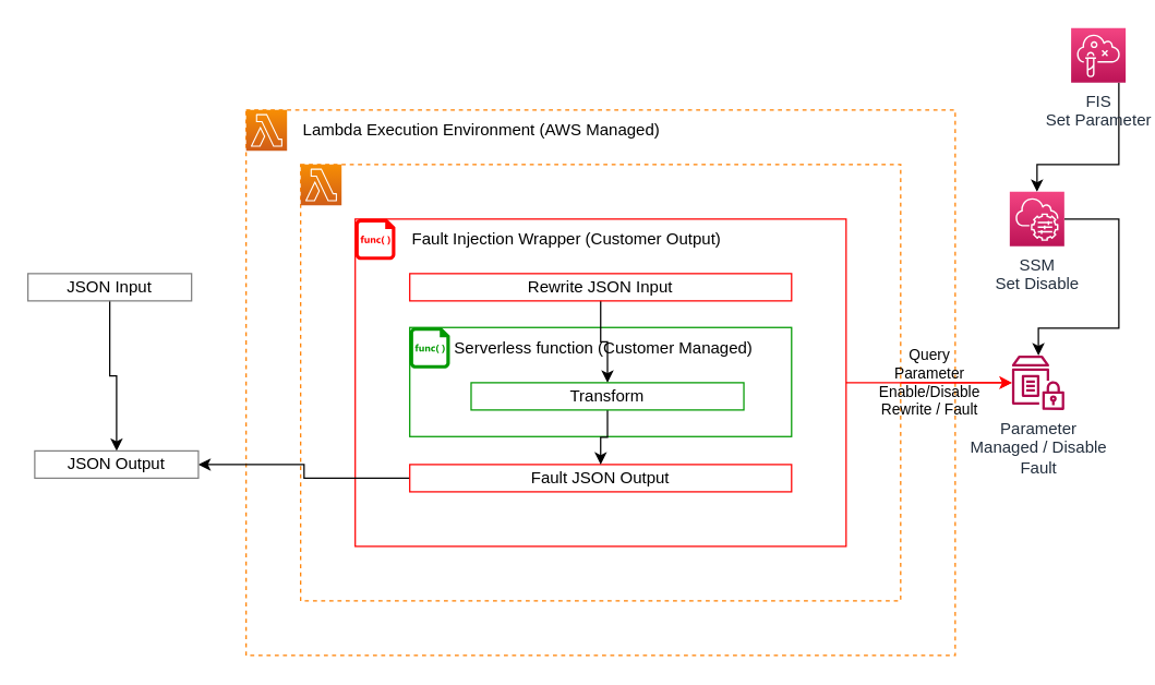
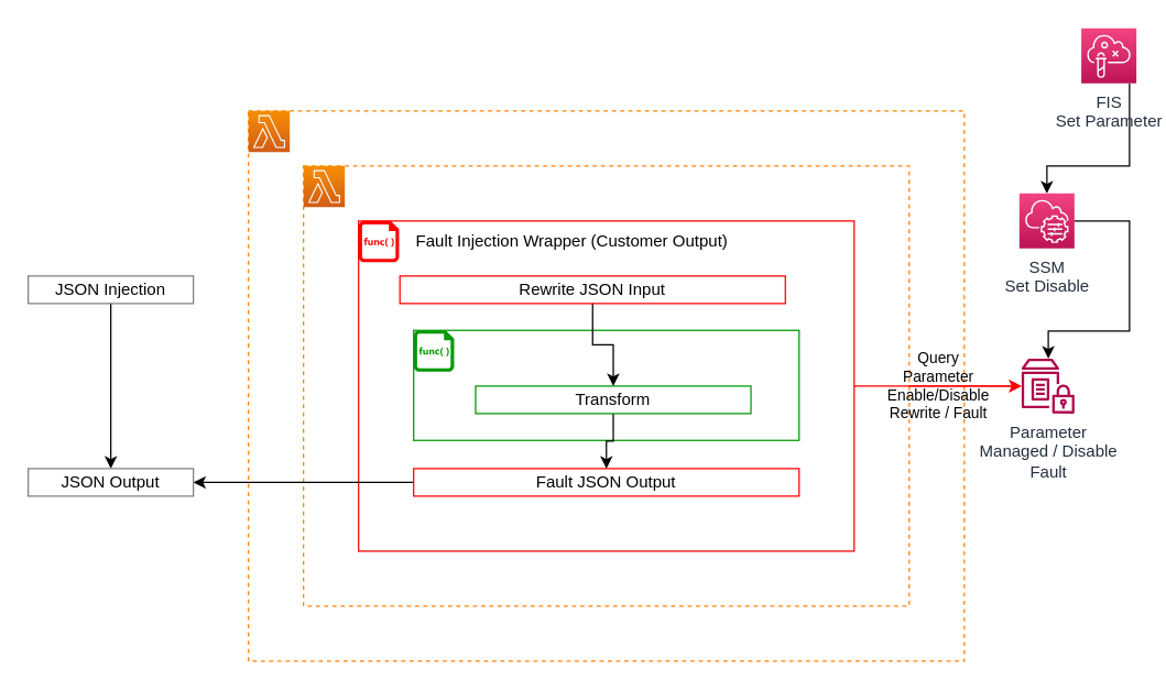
  <mxCell id="0" />
  <mxCell id="1" parent="0" />
  <mxCell id="2" value="" style="whiteSpace=wrap;html=1;fillColor=none;strokeColor=#FF8000;dashed=1;" vertex="1" parent="1"><mxGeometry x="180" y="80" width="520" height="400" as="geometry" /></mxCell>
  <mxCell id="3" value="" style="group" vertex="1" connectable="0" parent="1"><mxGeometry x="180" y="80" width="520" height="30" as="geometry" /></mxCell>
  <mxCell id="4" value="" style="sketch=0;points=[[0,0,0],[0.25,0,0],[0.5,0,0],[0.75,0,0],[1,0,0],[0,1,0],[0.25,1,0],[0.5,1,0],[0.75,1,0],[1,1,0],[0,0.25,0],[0,0.5,0],[0,0.75,0],[1,0.25,0],[1,0.5,0],[1,0.75,0]];outlineConnect=0;fontColor=#232F3E;gradientColor=#F78E04;gradientDirection=north;fillColor=#D05C17;strokeColor=#ffffff;dashed=0;verticalLabelPosition=bottom;verticalAlign=top;align=center;html=1;fontSize=12;fontStyle=0;aspect=fixed;shape=mxgraph.aws4.resourceIcon;resIcon=mxgraph.aws4.lambda;" vertex="1" parent="3"><mxGeometry width="30" height="30" as="geometry" /></mxCell>
- <mxCell id="5" value="Lambda Execution Environment (AWS Managed)" style="text;html=1;strokeColor=none;fillColor=none;align=left;verticalAlign=middle;whiteSpace=wrap;rounded=0;" vertex="1" parent="3"><mxGeometry x="40" width="480" height="30" as="geometry" /></mxCell>
  <mxCell id="6" value="" style="edgeStyle=orthogonalEdgeStyle;rounded=0;orthogonalLoop=1;jettySize=auto;html=1;labelBackgroundColor=none;fontColor=#FF0000;strokeColor=#FF0000;" edge="1" parent="1" source="7" target="28"><mxGeometry relative="1" as="geometry" /></mxCell>
  <mxCell id="7" value="" style="whiteSpace=wrap;html=1;fillColor=none;strokeColor=#FF8000;dashed=1;" vertex="1" parent="1"><mxGeometry x="220" y="120" width="440" height="320" as="geometry" /></mxCell>
  <mxCell id="8" value="" style="group" vertex="1" connectable="0" parent="1"><mxGeometry x="220" y="120" width="440" height="30" as="geometry" /></mxCell>
  <mxCell id="9" value="" style="sketch=0;points=[[0,0,0],[0.25,0,0],[0.5,0,0],[0.75,0,0],[1,0,0],[0,1,0],[0.25,1,0],[0.5,1,0],[0.75,1,0],[1,1,0],[0,0.25,0],[0,0.5,0],[0,0.75,0],[1,0.25,0],[1,0.5,0],[1,0.75,0]];outlineConnect=0;fontColor=#232F3E;gradientColor=#F78E04;gradientDirection=north;fillColor=#D05C17;strokeColor=#ffffff;dashed=0;verticalLabelPosition=bottom;verticalAlign=top;align=center;html=1;fontSize=12;fontStyle=0;aspect=fixed;shape=mxgraph.aws4.resourceIcon;resIcon=mxgraph.aws4.lambda;" vertex="1" parent="8"><mxGeometry width="30" height="30" as="geometry" /></mxCell>
  <mxCell id="10" value="" style="whiteSpace=wrap;html=1;fillColor=none;strokeColor=#FF0000;" vertex="1" parent="1"><mxGeometry x="260" y="160" width="360" height="240" as="geometry" /></mxCell>
  <mxCell id="11" value="" style="group" vertex="1" connectable="0" parent="1"><mxGeometry x="260" y="160" width="360" height="30" as="geometry" /></mxCell>
  <mxCell id="12" value="Fault Injection Wrapper (Customer Output)" style="text;html=1;strokeColor=none;fillColor=none;align=left;verticalAlign=middle;whiteSpace=wrap;rounded=0;" vertex="1" parent="11"><mxGeometry x="40" width="320" height="30" as="geometry" /></mxCell>
  <mxCell id="13" value="" style="sketch=0;aspect=fixed;pointerEvents=1;shadow=0;dashed=0;html=1;strokeColor=none;labelPosition=center;verticalLabelPosition=bottom;verticalAlign=top;align=center;fillColor=#FF0000;shape=mxgraph.mscae.enterprise.code_file" vertex="1" parent="1"><mxGeometry x="260" y="160" width="29.4" height="30" as="geometry" /></mxCell>
  <mxCell id="14" value="" style="whiteSpace=wrap;html=1;fillColor=none;strokeColor=#009900;" vertex="1" parent="1"><mxGeometry x="300" y="239.5" width="280" height="80" as="geometry" /></mxCell>
  <mxCell id="15" value="" style="group" vertex="1" connectable="0" parent="1"><mxGeometry x="300" y="239.5" width="280" height="30" as="geometry" /></mxCell>
- <mxCell id="16" value="Serverless function (Customer Managed)" style="text;html=1;strokeColor=none;fillColor=none;align=left;verticalAlign=middle;whiteSpace=wrap;rounded=0;" vertex="1" parent="15"><mxGeometry x="31.11" width="248.89" height="30" as="geometry" /></mxCell>
  <mxCell id="17" value="" style="sketch=0;aspect=fixed;pointerEvents=1;shadow=0;dashed=0;html=1;strokeColor=none;labelPosition=center;verticalLabelPosition=bottom;verticalAlign=top;align=center;fillColor=#009900;shape=mxgraph.mscae.enterprise.code_file" vertex="1" parent="1"><mxGeometry x="300" y="239.5" width="29.4" height="30" as="geometry" /></mxCell>
  <mxCell id="18" style="edgeStyle=orthogonalEdgeStyle;rounded=0;orthogonalLoop=1;jettySize=auto;html=1;exitX=0.5;exitY=1;exitDx=0;exitDy=0;" edge="1" parent="1" source="14" target="14"><mxGeometry relative="1" as="geometry" /></mxCell>
  <mxCell id="19" style="edgeStyle=orthogonalEdgeStyle;rounded=0;orthogonalLoop=1;jettySize=auto;html=1;entryX=0.5;entryY=0;entryDx=0;entryDy=0;" edge="1" parent="1" source="20" target="27"><mxGeometry relative="1" as="geometry" /></mxCell>
- <mxCell id="20" value="Rewrite JSON Input" style="whiteSpace=wrap;html=1;fillColor=none;strokeColor=#FF0000;" vertex="1" parent="1"><mxGeometry x="300" y="200" width="280" height="20" as="geometry" /></mxCell>
+ <mxCell id="20" value="Rewrite JSON Input" style="whiteSpace=wrap;html=1;fillColor=none;strokeColor=#FF0000;" vertex="1" parent="1"><mxGeometry x="290" y="200" width="280" height="20" as="geometry" /></mxCell>
  <mxCell id="21" style="edgeStyle=orthogonalEdgeStyle;rounded=0;orthogonalLoop=1;jettySize=auto;html=1;" edge="1" parent="1" source="22" target="25"><mxGeometry relative="1" as="geometry" /></mxCell>
  <mxCell id="22" value="Fault JSON Output" style="whiteSpace=wrap;html=1;fillColor=none;strokeColor=#FF0000;" vertex="1" parent="1"><mxGeometry x="300" y="340" width="280" height="20" as="geometry" /></mxCell>
  <mxCell id="23" style="edgeStyle=orthogonalEdgeStyle;rounded=0;orthogonalLoop=1;jettySize=auto;html=1;" edge="1" parent="1" source="24" target="25"><mxGeometry relative="1" as="geometry" /></mxCell>
- <mxCell id="24" value="JSON Input" style="whiteSpace=wrap;html=1;fillColor=none;strokeColor=#808080;" vertex="1" parent="1"><mxGeometry x="20" y="200" width="120" height="20" as="geometry" /></mxCell>
- <mxCell id="25" value="JSON Output" style="whiteSpace=wrap;html=1;fillColor=none;strokeColor=#808080;" vertex="1" parent="1"><mxGeometry x="25" y="330" width="120" height="20" as="geometry" /></mxCell>
+ <mxCell id="24" value="JSON Injection" style="whiteSpace=wrap;html=1;fillColor=none;strokeColor=#808080;" vertex="1" parent="1"><mxGeometry x="20" y="200" width="120" height="20" as="geometry" /></mxCell>
+ <mxCell id="25" value="JSON Output" style="whiteSpace=wrap;html=1;fillColor=none;strokeColor=#808080;" vertex="1" parent="1"><mxGeometry x="20" y="340" width="120" height="20" as="geometry" /></mxCell>
  <mxCell id="26" style="edgeStyle=orthogonalEdgeStyle;rounded=0;orthogonalLoop=1;jettySize=auto;html=1;" edge="1" parent="1" source="27" target="22"><mxGeometry relative="1" as="geometry" /></mxCell>
  <mxCell id="27" value="Transform" style="whiteSpace=wrap;html=1;fillColor=none;strokeColor=#009900;" vertex="1" parent="1"><mxGeometry x="345" y="280" width="200" height="20" as="geometry" /></mxCell>
  <mxCell id="28" value="Parameter&lt;br&gt;Managed / Disable&lt;br&gt;Fault" style="sketch=0;outlineConnect=0;fontColor=#232F3E;gradientColor=none;fillColor=#B0084D;strokeColor=none;dashed=0;verticalLabelPosition=bottom;verticalAlign=top;align=center;html=1;fontSize=12;fontStyle=0;aspect=fixed;pointerEvents=1;shape=mxgraph.aws4.parameter_store;" vertex="1" parent="1"><mxGeometry x="741.54" y="260" width="38.46" height="40" as="geometry" /></mxCell>
  <mxCell id="29" style="edgeStyle=orthogonalEdgeStyle;rounded=0;orthogonalLoop=1;jettySize=auto;html=1;entryX=0.5;entryY=0;entryDx=0;entryDy=0;entryPerimeter=0;" edge="1" parent="1" source="30" target="32"><mxGeometry relative="1" as="geometry"><Array as="points"><mxPoint x="820" y="40" /><mxPoint x="820" y="120" /><mxPoint x="760" y="120" /></Array></mxGeometry></mxCell>
  <mxCell id="30" value="FIS&lt;br&gt;Set Parameter" style="sketch=0;points=[[0,0,0],[0.25,0,0],[0.5,0,0],[0.75,0,0],[1,0,0],[0,1,0],[0.25,1,0],[0.5,1,0],[0.75,1,0],[1,1,0],[0,0.25,0],[0,0.5,0],[0,0.75,0],[1,0.25,0],[1,0.5,0],[1,0.75,0]];points=[[0,0,0],[0.25,0,0],[0.5,0,0],[0.75,0,0],[1,0,0],[0,1,0],[0.25,1,0],[0.5,1,0],[0.75,1,0],[1,1,0],[0,0.25,0],[0,0.5,0],[0,0.75,0],[1,0.25,0],[1,0.5,0],[1,0.75,0]];outlineConnect=0;fontColor=#232F3E;gradientColor=#F34482;gradientDirection=north;fillColor=#BC1356;strokeColor=#ffffff;dashed=0;verticalLabelPosition=bottom;verticalAlign=top;align=center;html=1;fontSize=12;fontStyle=0;aspect=fixed;shape=mxgraph.aws4.resourceIcon;resIcon=mxgraph.aws4.fault_injection_simulator;" vertex="1" parent="1"><mxGeometry x="785" y="20" width="40" height="40" as="geometry" /></mxCell>
  <mxCell id="31" style="edgeStyle=orthogonalEdgeStyle;rounded=0;orthogonalLoop=1;jettySize=auto;html=1;" edge="1" parent="1" source="32" target="28"><mxGeometry relative="1" as="geometry"><Array as="points"><mxPoint x="820" y="160" /><mxPoint x="820" y="240" /><mxPoint x="761" y="240" /></Array></mxGeometry></mxCell>
  <mxCell id="32" value="SSM&lt;br&gt;Set Disable" style="sketch=0;points=[[0,0,0],[0.25,0,0],[0.5,0,0],[0.75,0,0],[1,0,0],[0,1,0],[0.25,1,0],[0.5,1,0],[0.75,1,0],[1,1,0],[0,0.25,0],[0,0.5,0],[0,0.75,0],[1,0.25,0],[1,0.5,0],[1,0.75,0]];points=[[0,0,0],[0.25,0,0],[0.5,0,0],[0.75,0,0],[1,0,0],[0,1,0],[0.25,1,0],[0.5,1,0],[0.75,1,0],[1,1,0],[0,0.25,0],[0,0.5,0],[0,0.75,0],[1,0.25,0],[1,0.5,0],[1,0.75,0]];outlineConnect=0;fontColor=#232F3E;gradientColor=#F34482;gradientDirection=north;fillColor=#BC1356;strokeColor=#ffffff;dashed=0;verticalLabelPosition=bottom;verticalAlign=top;align=center;html=1;fontSize=12;fontStyle=0;aspect=fixed;shape=mxgraph.aws4.resourceIcon;resIcon=mxgraph.aws4.systems_manager;" vertex="1" parent="1"><mxGeometry x="740" y="140" width="40" height="40" as="geometry" /></mxCell>
  <mxCell id="33" value="Query&lt;br&gt;Parameter&lt;br&gt;Enable/Disable&lt;br&gt;Rewrite / Fault" style="endArrow=classic;html=1;rounded=0;exitX=1;exitY=0.5;exitDx=0;exitDy=0;strokeColor=#FF0000;labelBackgroundColor=none;" edge="1" parent="1" source="10" target="28"><mxGeometry width="50" height="50" relative="1" as="geometry"><mxPoint x="640" y="279.5" as="sourcePoint" /><mxPoint x="690" y="229.5" as="targetPoint" /></mxGeometry></mxCell>
